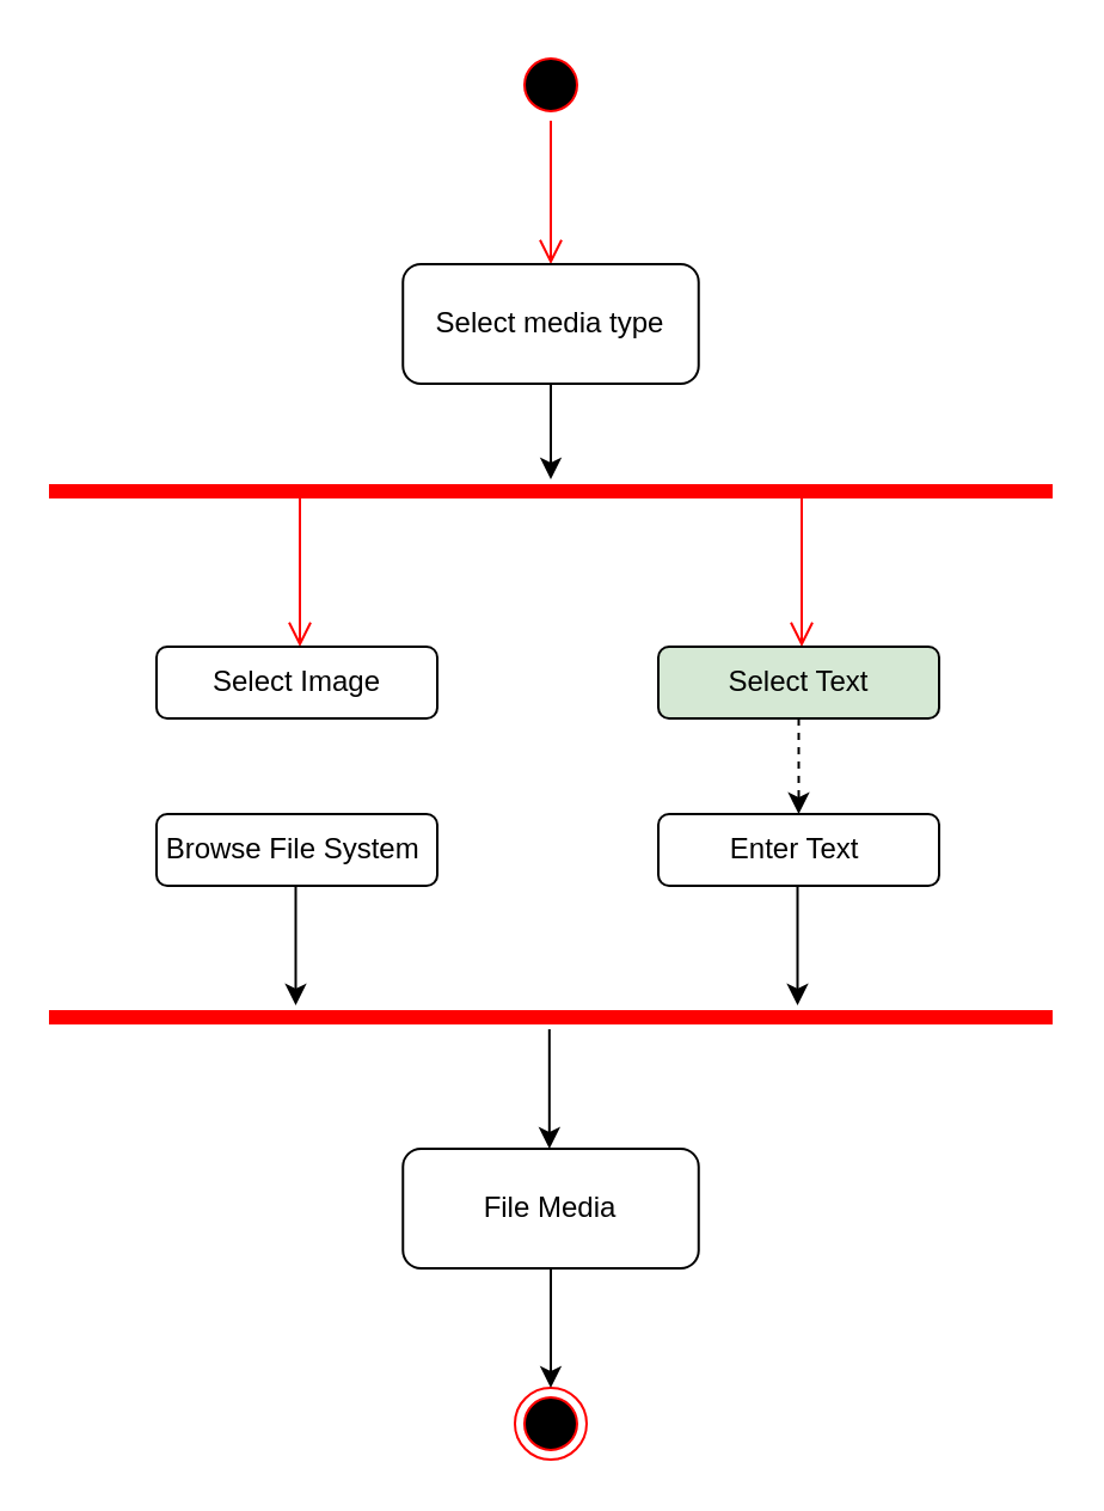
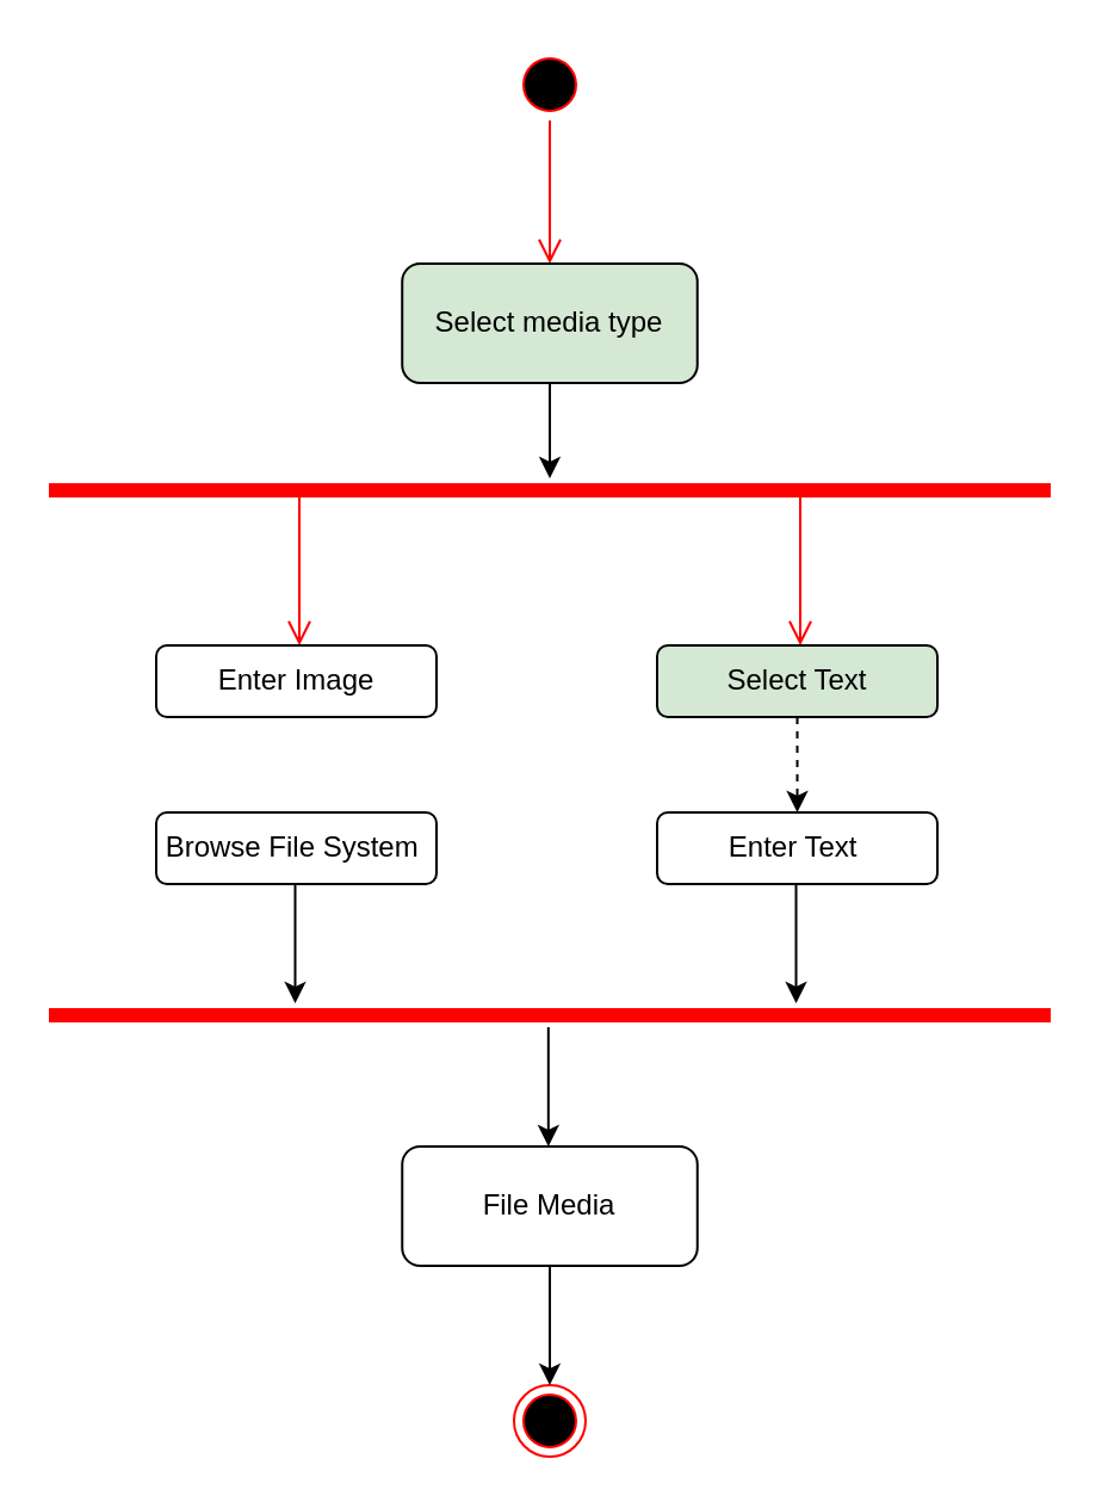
  <mxCell id="0" />
  <mxCell id="1" parent="0" />
  <mxCell id="2" value="" style="ellipse;html=1;shape=startState;fillColor=#000000;strokeColor=#ff0000;" parent="1" vertex="1"><mxGeometry x="215" y="20" width="30" height="30" as="geometry" /></mxCell>
  <mxCell id="3" value="" style="edgeStyle=orthogonalEdgeStyle;html=1;verticalAlign=bottom;endArrow=open;endSize=8;strokeColor=#ff0000;" parent="1" source="2" edge="1"><mxGeometry relative="1" as="geometry"><mxPoint x="230" y="110" as="targetPoint" /></mxGeometry></mxCell>
- <mxCell id="4" value="&lt;div&gt;Select media type&lt;/div&gt;" style="rounded=1;whiteSpace=wrap;html=1;" parent="1" vertex="1"><mxGeometry x="168.12" y="110" width="123.75" height="50" as="geometry" /></mxCell>
+ <mxCell id="4" value="&lt;div&gt;Select media type&lt;/div&gt;" style="rounded=1;whiteSpace=wrap;html=1;fillColor=#d5e8d4;" parent="1" vertex="1"><mxGeometry x="168.12" y="110" width="123.75" height="50" as="geometry" /></mxCell>
  <mxCell id="5" value="" style="shape=line;html=1;strokeWidth=6;strokeColor=#ff0000;" parent="1" vertex="1"><mxGeometry x="20" y="200" width="420" height="10" as="geometry" /></mxCell>
  <mxCell id="6" value="" style="edgeStyle=orthogonalEdgeStyle;html=1;verticalAlign=bottom;endArrow=open;endSize=8;strokeColor=#ff0000;exitX=0.25;exitY=0.5;exitDx=0;exitDy=0;exitPerimeter=0;" parent="1" source="5" edge="1"><mxGeometry relative="1" as="geometry"><mxPoint x="125" y="270" as="targetPoint" /></mxGeometry></mxCell>
  <mxCell id="7" value="" style="edgeStyle=orthogonalEdgeStyle;html=1;verticalAlign=bottom;endArrow=open;endSize=8;strokeColor=#ff0000;exitX=0.75;exitY=0.5;exitDx=0;exitDy=0;exitPerimeter=0;" parent="1" source="5" edge="1"><mxGeometry relative="1" as="geometry"><mxPoint x="335" y="270" as="targetPoint" /><mxPoint x="135" y="215" as="sourcePoint" /></mxGeometry></mxCell>
  <mxCell id="8" value="" style="endArrow=classic;html=1;rounded=0;fontSize=10;exitX=0.5;exitY=1;exitDx=0;exitDy=0;" parent="1" source="4" target="5" edge="1"><mxGeometry width="50" height="50" relative="1" as="geometry"><mxPoint x="-140" y="190" as="sourcePoint" /><mxPoint x="245" y="190" as="targetPoint" /></mxGeometry></mxCell>
- <mxCell id="9" value="Select Image" style="rounded=1;whiteSpace=wrap;html=1;" parent="1" vertex="1"><mxGeometry x="65" y="270" width="117.5" height="30" as="geometry" /></mxCell>
+ <mxCell id="9" value="Enter Image" style="rounded=1;whiteSpace=wrap;html=1;" parent="1" vertex="1"><mxGeometry x="65" y="270" width="117.5" height="30" as="geometry" /></mxCell>
  <mxCell id="10" value="Select Text" style="rounded=1;whiteSpace=wrap;html=1;fillColor=#d5e8d4;" parent="1" vertex="1"><mxGeometry x="275" y="270" width="117.5" height="30" as="geometry" /></mxCell>
  <mxCell id="11" value="Enter Text&amp;nbsp;" style="rounded=1;whiteSpace=wrap;html=1;" parent="1" vertex="1"><mxGeometry x="275" y="340" width="117.5" height="30" as="geometry" /></mxCell>
  <mxCell id="12" value="Browse File System&amp;nbsp;" style="rounded=1;whiteSpace=wrap;html=1;" parent="1" vertex="1"><mxGeometry x="65" y="340" width="117.5" height="30" as="geometry" /></mxCell>
  <mxCell id="13" value="" style="endArrow=classic;html=1;rounded=0;fontSize=10;exitX=0.5;exitY=1;exitDx=0;exitDy=0;entryX=0.5;entryY=0;entryDx=0;entryDy=0;dashed=1;" parent="1" source="10" target="11" edge="1"><mxGeometry width="50" height="50" relative="1" as="geometry"><mxPoint x="-140" y="190" as="sourcePoint" /><mxPoint x="-139.99" y="240" as="targetPoint" /></mxGeometry></mxCell>
  <mxCell id="14" value="" style="endArrow=classic;html=1;rounded=0;fontSize=10;exitX=0.5;exitY=1;exitDx=0;exitDy=0;entryX=0.5;entryY=0;entryDx=0;entryDy=0;" parent="1" edge="1"><mxGeometry width="50" height="50" relative="1" as="geometry"><mxPoint x="123.25" y="370" as="sourcePoint" /><mxPoint x="123.26" y="420" as="targetPoint" /></mxGeometry></mxCell>
  <mxCell id="15" value="" style="endArrow=classic;html=1;rounded=0;fontSize=10;exitX=0.5;exitY=1;exitDx=0;exitDy=0;entryX=0.5;entryY=0;entryDx=0;entryDy=0;" parent="1" edge="1"><mxGeometry width="50" height="50" relative="1" as="geometry"><mxPoint x="333.25" y="370" as="sourcePoint" /><mxPoint x="333.26" y="420" as="targetPoint" /></mxGeometry></mxCell>
  <mxCell id="16" value="" style="endArrow=classic;html=1;rounded=0;fontSize=10;exitX=0.5;exitY=1;exitDx=0;exitDy=0;entryX=0.5;entryY=0;entryDx=0;entryDy=0;" parent="1" edge="1"><mxGeometry width="50" height="50" relative="1" as="geometry"><mxPoint x="229.41" y="430" as="sourcePoint" /><mxPoint x="229.42" y="480" as="targetPoint" /></mxGeometry></mxCell>
  <mxCell id="17" value="" style="shape=line;html=1;strokeWidth=6;strokeColor=#ff0000;" parent="1" vertex="1"><mxGeometry x="20" y="420" width="420" height="10" as="geometry" /></mxCell>
  <mxCell id="18" value="&lt;div&gt;File Media&lt;/div&gt;" style="rounded=1;whiteSpace=wrap;html=1;" parent="1" vertex="1"><mxGeometry x="168.13" y="480" width="123.75" height="50" as="geometry" /></mxCell>
  <mxCell id="19" value="" style="ellipse;html=1;shape=endState;fillColor=#000000;strokeColor=#ff0000;" parent="1" vertex="1"><mxGeometry x="214.99" y="580" width="30" height="30" as="geometry" /></mxCell>
  <mxCell id="20" value="" style="endArrow=classic;html=1;rounded=0;fontSize=10;exitX=0.5;exitY=1;exitDx=0;exitDy=0;entryX=0.5;entryY=0;entryDx=0;entryDy=0;" parent="1" source="18" target="19" edge="1"><mxGeometry width="50" height="50" relative="1" as="geometry"><mxPoint x="239.41" y="440" as="sourcePoint" /><mxPoint x="239.42" y="490" as="targetPoint" /></mxGeometry></mxCell>
